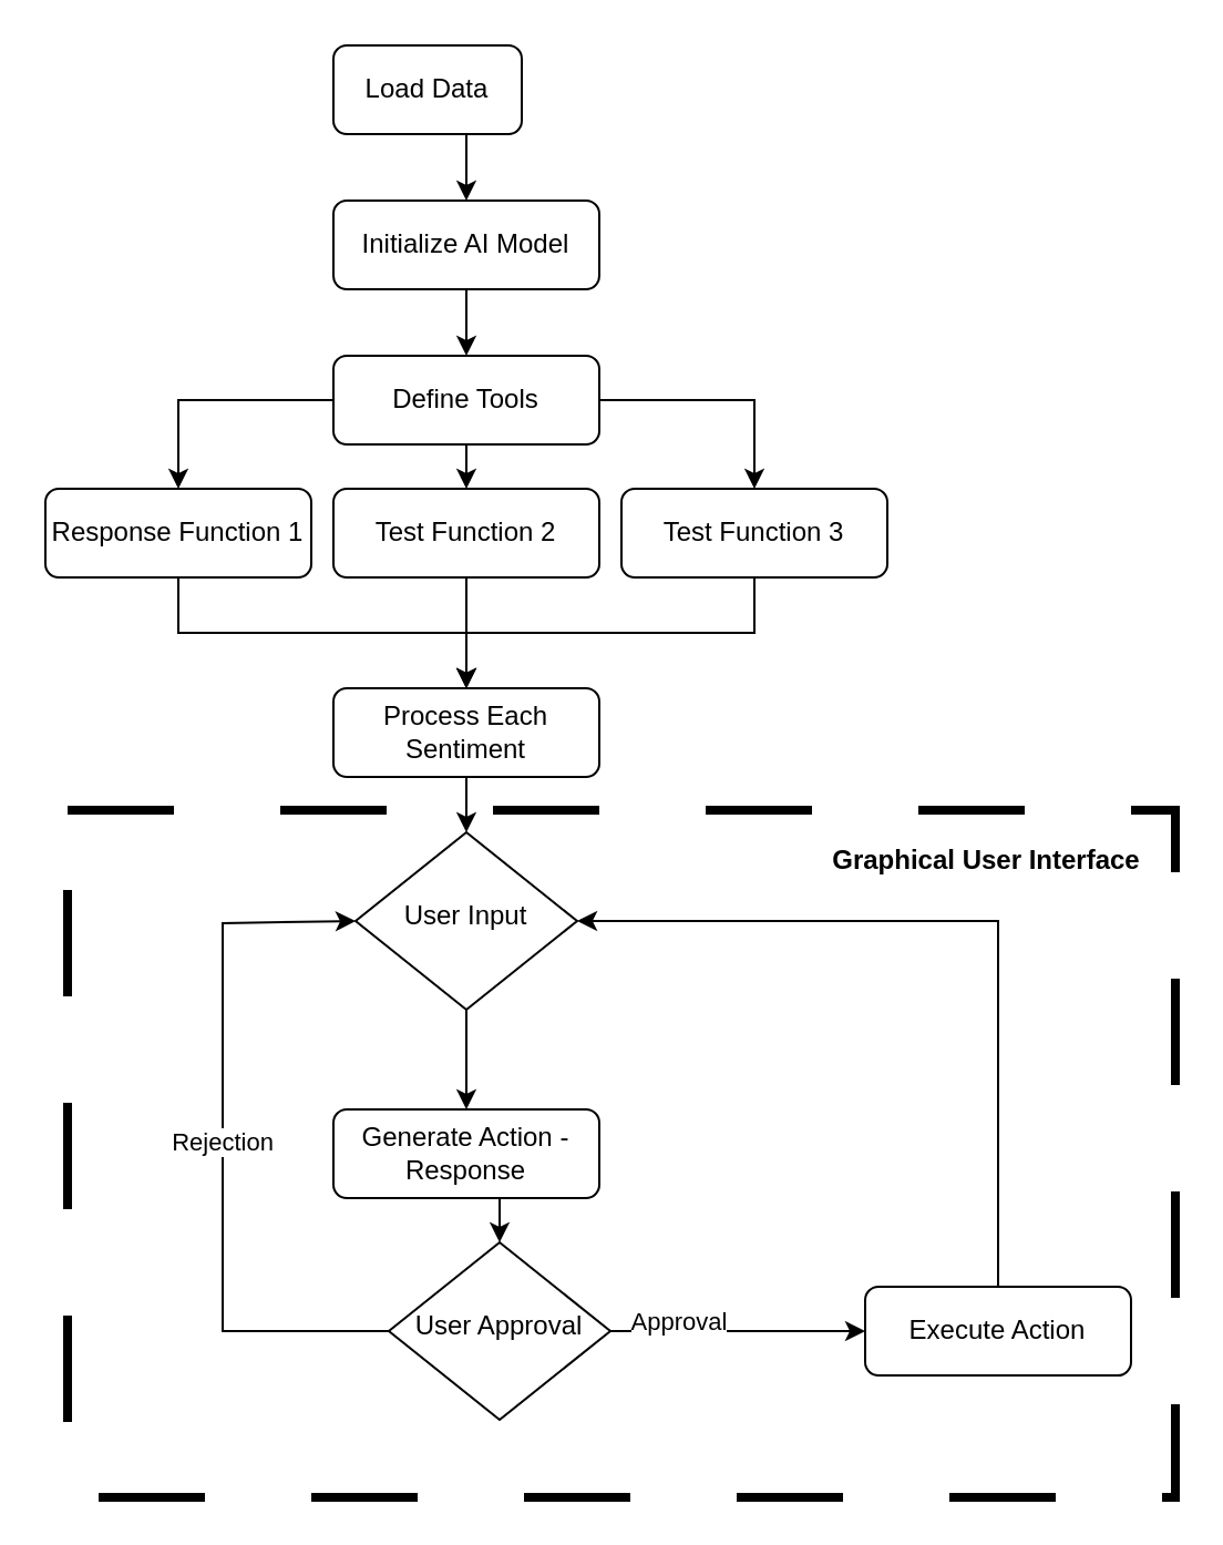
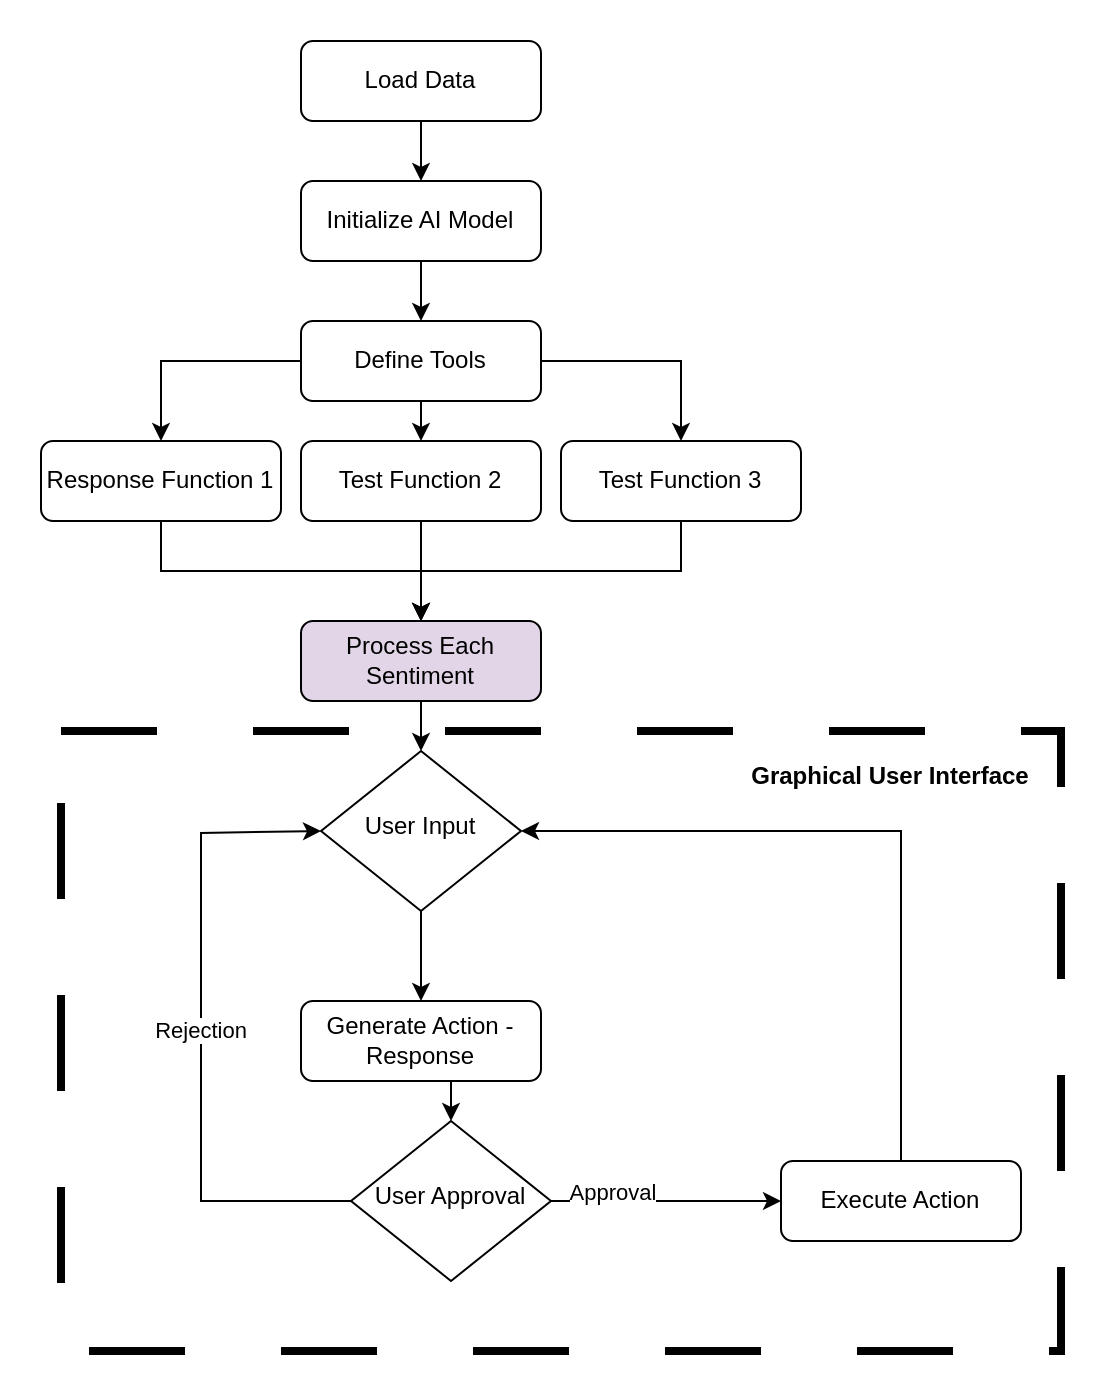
  <mxCell id="0" />
  <mxCell id="1" parent="0" />
  <mxCell id="2" style="edgeStyle=orthogonalEdgeStyle;rounded=0;orthogonalLoop=1;jettySize=auto;html=1;exitX=0.5;exitY=1;exitDx=0;exitDy=0;entryX=0.5;entryY=0;entryDx=0;entryDy=0;" edge="1" parent="1" source="3" target="5"><mxGeometry relative="1" as="geometry" /></mxCell>
  <mxCell id="3" value="User Input" style="rhombus;whiteSpace=wrap;html=1;shadow=0;fontFamily=Helvetica;fontSize=12;align=center;strokeWidth=1;spacing=6;spacingTop=-4;" parent="1" vertex="1"><mxGeometry x="160" y="375" width="100" height="80" as="geometry" /></mxCell>
  <mxCell id="4" style="edgeStyle=orthogonalEdgeStyle;rounded=0;orthogonalLoop=1;jettySize=auto;html=1;exitX=0.5;exitY=1;exitDx=0;exitDy=0;entryX=0.5;entryY=0;entryDx=0;entryDy=0;" edge="1" parent="1" source="5" target="25"><mxGeometry relative="1" as="geometry" /></mxCell>
  <mxCell id="5" value="Generate Action - Response" style="rounded=1;whiteSpace=wrap;html=1;fontSize=12;glass=0;strokeWidth=1;shadow=0;" parent="1" vertex="1"><mxGeometry x="150" y="500" width="120" height="40" as="geometry" /></mxCell>
  <mxCell id="6" style="edgeStyle=orthogonalEdgeStyle;rounded=0;orthogonalLoop=1;jettySize=auto;html=1;exitX=0.5;exitY=1;exitDx=0;exitDy=0;entryX=0.5;entryY=0;entryDx=0;entryDy=0;" edge="1" parent="1" source="7" target="9"><mxGeometry relative="1" as="geometry" /></mxCell>
- <mxCell id="7" value="Load Data" style="rounded=1;whiteSpace=wrap;html=1;fontSize=12;glass=0;strokeWidth=1;shadow=0;" parent="1" vertex="1"><mxGeometry x="150" y="20" width="85" height="40" as="geometry" /></mxCell>
+ <mxCell id="7" value="Load Data" style="rounded=1;whiteSpace=wrap;html=1;fontSize=12;glass=0;strokeWidth=1;shadow=0;" parent="1" vertex="1"><mxGeometry x="150" y="20" width="120" height="40" as="geometry" /></mxCell>
  <mxCell id="8" style="edgeStyle=orthogonalEdgeStyle;rounded=0;orthogonalLoop=1;jettySize=auto;html=1;exitX=0.5;exitY=1;exitDx=0;exitDy=0;entryX=0.5;entryY=0;entryDx=0;entryDy=0;" edge="1" parent="1" source="9" target="13"><mxGeometry relative="1" as="geometry" /></mxCell>
  <mxCell id="9" value="Initialize AI Model" style="rounded=1;whiteSpace=wrap;html=1;fontSize=12;glass=0;strokeWidth=1;shadow=0;" vertex="1" parent="1"><mxGeometry x="150" y="90" width="120" height="40" as="geometry" /></mxCell>
  <mxCell id="10" style="edgeStyle=orthogonalEdgeStyle;rounded=0;orthogonalLoop=1;jettySize=auto;html=1;exitX=0.5;exitY=1;exitDx=0;exitDy=0;entryX=0.5;entryY=0;entryDx=0;entryDy=0;" edge="1" parent="1" source="13" target="17"><mxGeometry relative="1" as="geometry" /></mxCell>
  <mxCell id="11" style="edgeStyle=orthogonalEdgeStyle;rounded=0;orthogonalLoop=1;jettySize=auto;html=1;exitX=1;exitY=0.5;exitDx=0;exitDy=0;entryX=0.5;entryY=0;entryDx=0;entryDy=0;" edge="1" parent="1" source="13" target="19"><mxGeometry relative="1" as="geometry" /></mxCell>
  <mxCell id="12" style="edgeStyle=orthogonalEdgeStyle;rounded=0;orthogonalLoop=1;jettySize=auto;html=1;exitX=0;exitY=0.5;exitDx=0;exitDy=0;entryX=0.5;entryY=0;entryDx=0;entryDy=0;" edge="1" parent="1" source="13" target="15"><mxGeometry relative="1" as="geometry" /></mxCell>
  <mxCell id="13" value="Define Tools" style="rounded=1;whiteSpace=wrap;html=1;fontSize=12;glass=0;strokeWidth=1;shadow=0;" vertex="1" parent="1"><mxGeometry x="150" y="160" width="120" height="40" as="geometry" /></mxCell>
  <mxCell id="14" style="edgeStyle=orthogonalEdgeStyle;rounded=0;orthogonalLoop=1;jettySize=auto;html=1;exitX=0.5;exitY=1;exitDx=0;exitDy=0;entryX=0.5;entryY=0;entryDx=0;entryDy=0;" edge="1" parent="1" source="15" target="21"><mxGeometry relative="1" as="geometry" /></mxCell>
  <mxCell id="15" value="Response Function 1" style="rounded=1;whiteSpace=wrap;html=1;fontSize=12;glass=0;strokeWidth=1;shadow=0;" vertex="1" parent="1"><mxGeometry x="20" y="220" width="120" height="40" as="geometry" /></mxCell>
  <mxCell id="16" style="edgeStyle=orthogonalEdgeStyle;rounded=0;orthogonalLoop=1;jettySize=auto;html=1;exitX=0.5;exitY=1;exitDx=0;exitDy=0;entryX=0.5;entryY=0;entryDx=0;entryDy=0;" edge="1" parent="1" source="17" target="21"><mxGeometry relative="1" as="geometry"><mxPoint x="210" y="280" as="targetPoint" /><Array as="points" /></mxGeometry></mxCell>
  <mxCell id="17" value="Test Function 2" style="rounded=1;whiteSpace=wrap;html=1;fontSize=12;glass=0;strokeWidth=1;shadow=0;" vertex="1" parent="1"><mxGeometry x="150" y="220" width="120" height="40" as="geometry" /></mxCell>
  <mxCell id="18" style="edgeStyle=orthogonalEdgeStyle;rounded=0;orthogonalLoop=1;jettySize=auto;html=1;exitX=0.5;exitY=1;exitDx=0;exitDy=0;entryX=0.5;entryY=0;entryDx=0;entryDy=0;" edge="1" parent="1" source="19" target="21"><mxGeometry relative="1" as="geometry"><mxPoint x="210" y="290" as="targetPoint" /></mxGeometry></mxCell>
  <mxCell id="19" value="Test Function 3" style="rounded=1;whiteSpace=wrap;html=1;fontSize=12;glass=0;strokeWidth=1;shadow=0;" vertex="1" parent="1"><mxGeometry x="280" y="220" width="120" height="40" as="geometry" /></mxCell>
  <mxCell id="20" style="edgeStyle=orthogonalEdgeStyle;rounded=0;orthogonalLoop=1;jettySize=auto;html=1;exitX=0.5;exitY=1;exitDx=0;exitDy=0;entryX=0.5;entryY=0;entryDx=0;entryDy=0;" edge="1" parent="1" source="21" target="3"><mxGeometry relative="1" as="geometry" /></mxCell>
- <mxCell id="21" value="Process Each Sentiment" style="rounded=1;whiteSpace=wrap;html=1;fontSize=12;glass=0;strokeWidth=1;shadow=0;" vertex="1" parent="1"><mxGeometry x="150" y="310" width="120" height="40" as="geometry" /></mxCell>
+ <mxCell id="21" value="Process Each Sentiment" style="rounded=1;whiteSpace=wrap;html=1;fontSize=12;glass=0;strokeWidth=1;shadow=0;fillColor=#e1d5e7;" vertex="1" parent="1"><mxGeometry x="150" y="310" width="120" height="40" as="geometry" /></mxCell>
  <mxCell id="22" value="Rejection" style="edgeStyle=orthogonalEdgeStyle;rounded=0;orthogonalLoop=1;jettySize=auto;html=1;entryX=0;entryY=0.5;entryDx=0;entryDy=0;" edge="1" parent="1" source="25" target="3"><mxGeometry relative="1" as="geometry"><Array as="points"><mxPoint x="100" y="600" /><mxPoint x="100" y="416" /></Array></mxGeometry></mxCell>
  <mxCell id="23" style="edgeStyle=orthogonalEdgeStyle;rounded=0;orthogonalLoop=1;jettySize=auto;html=1;exitX=1;exitY=0.5;exitDx=0;exitDy=0;" edge="1" parent="1" source="25" target="27"><mxGeometry relative="1" as="geometry" /></mxCell>
  <mxCell id="24" value="Approval" style="edgeLabel;html=1;align=center;verticalAlign=middle;resizable=0;points=[];" vertex="1" connectable="0" parent="23"><mxGeometry x="-0.495" y="5" relative="1" as="geometry"><mxPoint x="1" as="offset" /></mxGeometry></mxCell>
  <mxCell id="25" value="User Approval" style="rhombus;whiteSpace=wrap;html=1;shadow=0;fontFamily=Helvetica;fontSize=12;align=center;strokeWidth=1;spacing=6;spacingTop=-4;" vertex="1" parent="1"><mxGeometry x="175" y="560" width="100" height="80" as="geometry" /></mxCell>
  <mxCell id="26" style="edgeStyle=orthogonalEdgeStyle;rounded=0;orthogonalLoop=1;jettySize=auto;html=1;entryX=1;entryY=0.5;entryDx=0;entryDy=0;" edge="1" parent="1" source="27" target="3"><mxGeometry relative="1" as="geometry"><Array as="points"><mxPoint x="450" y="415" /></Array></mxGeometry></mxCell>
  <mxCell id="27" value="Execute Action" style="rounded=1;whiteSpace=wrap;html=1;fontSize=12;glass=0;strokeWidth=1;shadow=0;" vertex="1" parent="1"><mxGeometry x="390" y="580" width="120" height="40" as="geometry" /></mxCell>
  <mxCell id="28" value="" style="rounded=0;whiteSpace=wrap;html=1;glass=0;fillColor=none;dashed=1;dashPattern=12 12;strokeWidth=4;" vertex="1" parent="1"><mxGeometry x="30" y="365" width="500" height="310" as="geometry" /></mxCell>
  <mxCell id="29" value="Graphical User Interface" style="rounded=0;whiteSpace=wrap;html=1;fillColor=none;strokeColor=none;fontStyle=1" vertex="1" parent="1"><mxGeometry x="370" y="375" width="150" height="25" as="geometry" /></mxCell>
